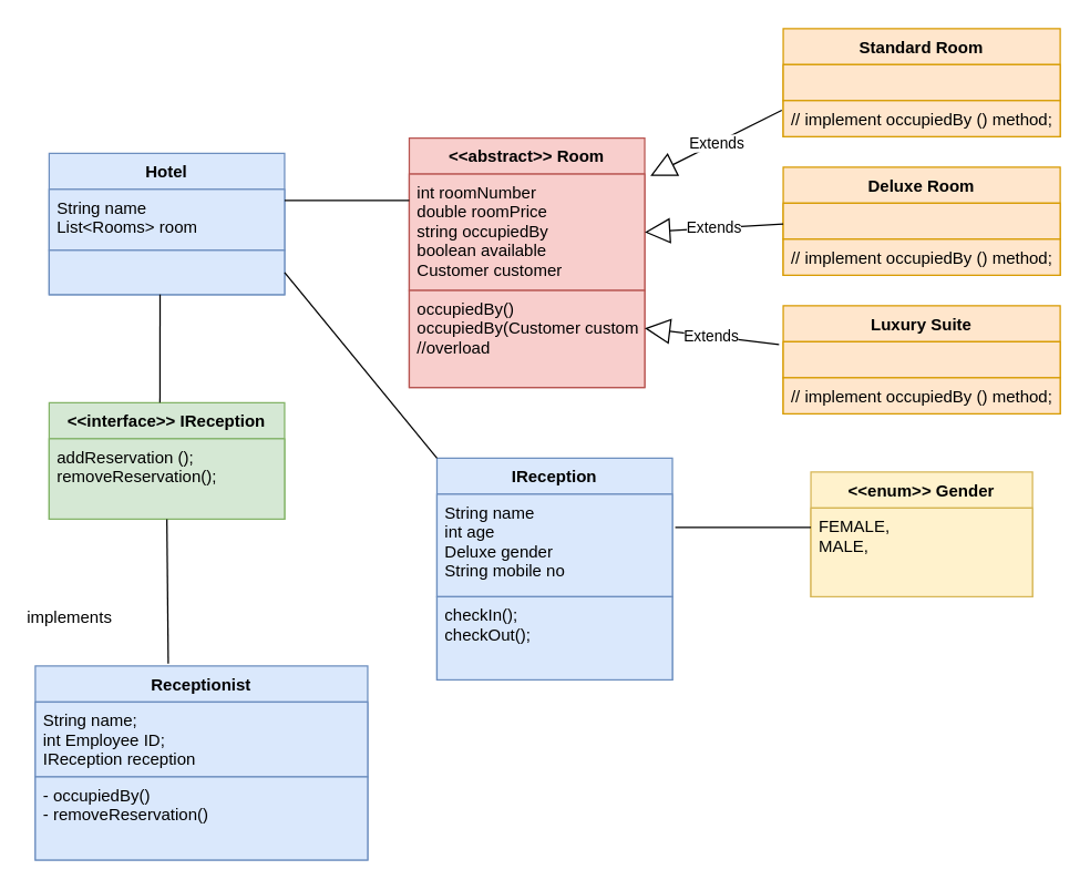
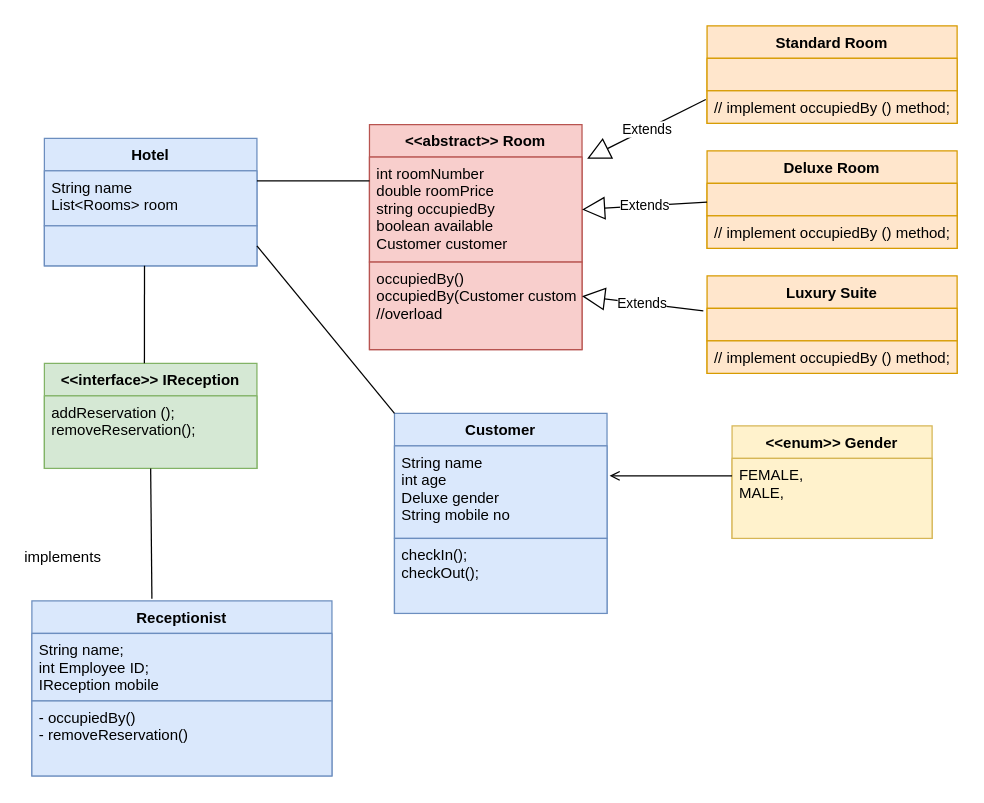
  <mxCell id="0" />
  <mxCell id="1" parent="0" />
  <mxCell id="2" value="&lt;&lt;abstract&gt;&gt; Room" style="swimlane;fontStyle=1;align=center;verticalAlign=top;childLayout=stackLayout;horizontal=1;startSize=26;horizontalStack=0;resizeParent=1;resizeParentMax=0;resizeLast=0;collapsible=1;marginBottom=0;fillColor=#f8cecc;strokeColor=#b85450;" vertex="1" parent="1"><mxGeometry x="295" y="99" width="170" height="180" as="geometry"><mxRectangle x="300" y="239" width="140" height="26" as="alternateBounds" /></mxGeometry></mxCell>
  <mxCell id="3" value="int roomNumber&#10;double roomPrice&#10;string occupiedBy&#10;boolean available&#10;Customer customer" style="text;strokeColor=#b85450;fillColor=#f8cecc;align=left;verticalAlign=top;spacingLeft=4;spacingRight=4;overflow=hidden;rotatable=0;points=[[0,0.5],[1,0.5]];portConstraint=eastwest;" vertex="1" parent="2"><mxGeometry y="26" width="170" height="84" as="geometry" /></mxCell>
  <mxCell id="4" value="occupiedBy()&#10;occupiedBy(Customer customer)&#10;//overload" style="text;strokeColor=#b85450;fillColor=#f8cecc;align=left;verticalAlign=top;spacingLeft=4;spacingRight=4;overflow=hidden;rotatable=0;points=[[0,0.5],[1,0.5]];portConstraint=eastwest;" vertex="1" parent="2"><mxGeometry y="110" width="170" height="70" as="geometry" /></mxCell>
  <mxCell id="5" value="Hotel" style="swimlane;fontStyle=1;align=center;verticalAlign=top;childLayout=stackLayout;horizontal=1;startSize=26;horizontalStack=0;resizeParent=1;resizeParentMax=0;resizeLast=0;collapsible=1;marginBottom=0;fillColor=#dae8fc;strokeColor=#6c8ebf;" vertex="1" parent="1"><mxGeometry x="35" y="110" width="170" height="102" as="geometry" /></mxCell>
  <mxCell id="6" value="String name&#10;List&lt;Rooms&gt; room" style="text;strokeColor=#6c8ebf;fillColor=#dae8fc;align=left;verticalAlign=top;spacingLeft=4;spacingRight=4;overflow=hidden;rotatable=0;points=[[0,0.5],[1,0.5]];portConstraint=eastwest;" vertex="1" parent="5"><mxGeometry y="26" width="170" height="44" as="geometry" /></mxCell>
  <mxCell id="7" value="" style="text;strokeColor=#6c8ebf;fillColor=#dae8fc;align=left;verticalAlign=top;spacingLeft=4;spacingRight=4;overflow=hidden;rotatable=0;points=[[0,0.5],[1,0.5]];portConstraint=eastwest;" vertex="1" parent="5"><mxGeometry y="70" width="170" height="32" as="geometry" /></mxCell>
  <mxCell id="8" value="" style="line;strokeWidth=1;fillColor=none;align=left;verticalAlign=middle;spacingTop=-1;spacingLeft=3;spacingRight=3;rotatable=0;labelPosition=right;points=[];portConstraint=eastwest;" vertex="1" parent="1"><mxGeometry x="205" y="140" width="90" height="8" as="geometry" /></mxCell>
  <mxCell id="9" value="Standard Room" style="swimlane;fontStyle=1;align=center;verticalAlign=top;childLayout=stackLayout;horizontal=1;startSize=26;horizontalStack=0;resizeParent=1;resizeParentMax=0;resizeLast=0;collapsible=1;marginBottom=0;fillColor=#ffe6cc;strokeColor=#d79b00;" vertex="1" parent="1"><mxGeometry x="565" y="20" width="200" height="78" as="geometry" /></mxCell>
  <mxCell id="10" value="" style="text;strokeColor=#d79b00;fillColor=#ffe6cc;align=left;verticalAlign=top;spacingLeft=4;spacingRight=4;overflow=hidden;rotatable=0;points=[[0,0.5],[1,0.5]];portConstraint=eastwest;" vertex="1" parent="9"><mxGeometry y="26" width="200" height="26" as="geometry" /></mxCell>
  <mxCell id="11" value="// implement occupiedBy () method;" style="text;strokeColor=#d79b00;fillColor=#ffe6cc;align=left;verticalAlign=top;spacingLeft=4;spacingRight=4;overflow=hidden;rotatable=0;points=[[0,0.5],[1,0.5]];portConstraint=eastwest;" vertex="1" parent="9"><mxGeometry y="52" width="200" height="26" as="geometry" /></mxCell>
  <mxCell id="12" value="Deluxe Room" style="swimlane;fontStyle=1;align=center;verticalAlign=top;childLayout=stackLayout;horizontal=1;startSize=26;horizontalStack=0;resizeParent=1;resizeParentMax=0;resizeLast=0;collapsible=1;marginBottom=0;fillColor=#ffe6cc;strokeColor=#d79b00;" vertex="1" parent="1"><mxGeometry x="565" y="120" width="200" height="78" as="geometry" /></mxCell>
  <mxCell id="13" value="" style="text;strokeColor=#d79b00;fillColor=#ffe6cc;align=left;verticalAlign=top;spacingLeft=4;spacingRight=4;overflow=hidden;rotatable=0;points=[[0,0.5],[1,0.5]];portConstraint=eastwest;" vertex="1" parent="12"><mxGeometry y="26" width="200" height="26" as="geometry" /></mxCell>
  <mxCell id="14" value="// implement occupiedBy () method;" style="text;strokeColor=#d79b00;fillColor=#ffe6cc;align=left;verticalAlign=top;spacingLeft=4;spacingRight=4;overflow=hidden;rotatable=0;points=[[0,0.5],[1,0.5]];portConstraint=eastwest;" vertex="1" parent="12"><mxGeometry y="52" width="200" height="26" as="geometry" /></mxCell>
  <mxCell id="15" value="Luxury Suite" style="swimlane;fontStyle=1;align=center;verticalAlign=top;childLayout=stackLayout;horizontal=1;startSize=26;horizontalStack=0;resizeParent=1;resizeParentMax=0;resizeLast=0;collapsible=1;marginBottom=0;fillColor=#ffe6cc;strokeColor=#d79b00;" vertex="1" parent="1"><mxGeometry x="565" y="220" width="200" height="78" as="geometry" /></mxCell>
  <mxCell id="16" value="" style="text;strokeColor=#d79b00;fillColor=#ffe6cc;align=left;verticalAlign=top;spacingLeft=4;spacingRight=4;overflow=hidden;rotatable=0;points=[[0,0.5],[1,0.5]];portConstraint=eastwest;" vertex="1" parent="15"><mxGeometry y="26" width="200" height="26" as="geometry" /></mxCell>
  <mxCell id="17" value="// implement occupiedBy () method;" style="text;strokeColor=#d79b00;fillColor=#ffe6cc;align=left;verticalAlign=top;spacingLeft=4;spacingRight=4;overflow=hidden;rotatable=0;points=[[0,0.5],[1,0.5]];portConstraint=eastwest;" vertex="1" parent="15"><mxGeometry y="52" width="200" height="26" as="geometry" /></mxCell>
  <mxCell id="18" value="Extends" style="endArrow=block;endSize=16;endFill=0;html=1;rounded=0;exitX=-0.005;exitY=0.269;exitDx=0;exitDy=0;exitPerimeter=0;entryX=1.024;entryY=0.016;entryDx=0;entryDy=0;entryPerimeter=0;" edge="1" parent="1" source="11" target="3"><mxGeometry width="160" relative="1" as="geometry"><mxPoint x="555" y="120" as="sourcePoint" /><mxPoint x="465" y="120" as="targetPoint" /></mxGeometry></mxCell>
  <mxCell id="19" value="Extends" style="endArrow=block;endSize=16;endFill=0;html=1;rounded=0;entryX=1;entryY=0.5;entryDx=0;entryDy=0;" edge="1" parent="1" target="3"><mxGeometry width="160" relative="1" as="geometry"><mxPoint x="565" y="161" as="sourcePoint" /><mxPoint x="475" y="200" as="targetPoint" /></mxGeometry></mxCell>
  <mxCell id="20" value="Extends" style="endArrow=block;endSize=16;endFill=0;html=1;rounded=0;exitX=-0.015;exitY=0.077;exitDx=0;exitDy=0;exitPerimeter=0;entryX=1;entryY=0.389;entryDx=0;entryDy=0;entryPerimeter=0;" edge="1" parent="1" source="16" target="4"><mxGeometry width="160" relative="1" as="geometry"><mxPoint x="465" y="306" as="sourcePoint" /><mxPoint x="465" y="248.5" as="targetPoint" /></mxGeometry></mxCell>
  <mxCell id="21" value="&lt;&lt;enum&gt;&gt; Gender" style="swimlane;fontStyle=1;align=center;verticalAlign=top;childLayout=stackLayout;horizontal=1;startSize=26;horizontalStack=0;resizeParent=1;resizeParentMax=0;resizeLast=0;collapsible=1;marginBottom=0;fillColor=#fff2cc;strokeColor=#d6b656;" vertex="1" parent="1"><mxGeometry x="585" y="340" width="160" height="90" as="geometry" /></mxCell>
  <mxCell id="22" value="FEMALE,&#10;MALE," style="text;strokeColor=#d6b656;fillColor=#fff2cc;align=left;verticalAlign=top;spacingLeft=4;spacingRight=4;overflow=hidden;rotatable=0;points=[[0,0.5],[1,0.5]];portConstraint=eastwest;" vertex="1" parent="21"><mxGeometry y="26" width="160" height="64" as="geometry" /></mxCell>
  <mxCell id="23" value="&lt;&lt;interface&gt;&gt; IReception" style="swimlane;fontStyle=1;align=center;verticalAlign=top;childLayout=stackLayout;horizontal=1;startSize=26;horizontalStack=0;resizeParent=1;resizeParentMax=0;resizeLast=0;collapsible=1;marginBottom=0;fillColor=#d5e8d4;strokeColor=#82b366;" vertex="1" parent="1"><mxGeometry x="35" y="290" width="170" height="84" as="geometry" /></mxCell>
  <mxCell id="24" value="addReservation ();&#10;removeReservation();" style="text;strokeColor=#82b366;fillColor=#d5e8d4;align=left;verticalAlign=top;spacingLeft=4;spacingRight=4;overflow=hidden;rotatable=0;points=[[0,0.5],[1,0.5]];portConstraint=eastwest;" vertex="1" parent="23"><mxGeometry y="26" width="170" height="58" as="geometry" /></mxCell>
  <mxCell id="25" value="" style="endArrow=none;html=1;rounded=0;entryX=0.471;entryY=1;entryDx=0;entryDy=0;entryPerimeter=0;" edge="1" parent="1" target="7"><mxGeometry width="50" height="50" relative="1" as="geometry"><mxPoint x="115" y="290" as="sourcePoint" /><mxPoint x="135" y="280" as="targetPoint" /></mxGeometry></mxCell>
- <mxCell id="26" value="IReception" style="swimlane;fontStyle=1;align=center;verticalAlign=top;childLayout=stackLayout;horizontal=1;startSize=26;horizontalStack=0;resizeParent=1;resizeParentMax=0;resizeLast=0;collapsible=1;marginBottom=0;fillColor=#dae8fc;strokeColor=#6c8ebf;" vertex="1" parent="1"><mxGeometry x="315" y="330" width="170" height="160" as="geometry" /></mxCell>
+ <mxCell id="26" value="Customer" style="swimlane;fontStyle=1;align=center;verticalAlign=top;childLayout=stackLayout;horizontal=1;startSize=26;horizontalStack=0;resizeParent=1;resizeParentMax=0;resizeLast=0;collapsible=1;marginBottom=0;fillColor=#dae8fc;strokeColor=#6c8ebf;" vertex="1" parent="1"><mxGeometry x="315" y="330" width="170" height="160" as="geometry" /></mxCell>
  <mxCell id="27" value="String name&#10;int age&#10;Deluxe gender&#10;String mobile no" style="text;strokeColor=#6c8ebf;fillColor=#dae8fc;align=left;verticalAlign=top;spacingLeft=4;spacingRight=4;overflow=hidden;rotatable=0;points=[[0,0.5],[1,0.5]];portConstraint=eastwest;" vertex="1" parent="26"><mxGeometry y="26" width="170" height="74" as="geometry" /></mxCell>
  <mxCell id="28" value="checkIn();&#10;checkOut();" style="text;strokeColor=#6c8ebf;fillColor=#dae8fc;align=left;verticalAlign=top;spacingLeft=4;spacingRight=4;overflow=hidden;rotatable=0;points=[[0,0.5],[1,0.5]];portConstraint=eastwest;" vertex="1" parent="26"><mxGeometry y="100" width="170" height="60" as="geometry" /></mxCell>
  <mxCell id="29" value="" style="endArrow=none;html=1;rounded=0;entryX=1;entryY=0.5;entryDx=0;entryDy=0;" edge="1" parent="1" target="7"><mxGeometry width="50" height="50" relative="1" as="geometry"><mxPoint x="315" y="330" as="sourcePoint" /><mxPoint x="175" y="220" as="targetPoint" /></mxGeometry></mxCell>
  <mxCell id="30" value="Receptionist" style="swimlane;fontStyle=1;align=center;verticalAlign=top;childLayout=stackLayout;horizontal=1;startSize=26;horizontalStack=0;resizeParent=1;resizeParentMax=0;resizeLast=0;collapsible=1;marginBottom=0;fillColor=#dae8fc;strokeColor=#6c8ebf;" vertex="1" parent="1"><mxGeometry x="25" y="480" width="240" height="140" as="geometry" /></mxCell>
- <mxCell id="31" value="String name;&#10;int Employee ID;&#10;IReception reception" style="text;strokeColor=#6c8ebf;fillColor=#dae8fc;align=left;verticalAlign=top;spacingLeft=4;spacingRight=4;overflow=hidden;rotatable=0;points=[[0,0.5],[1,0.5]];portConstraint=eastwest;" vertex="1" parent="30"><mxGeometry y="26" width="240" height="54" as="geometry" /></mxCell>
+ <mxCell id="31" value="String name;&#10;int Employee ID;&#10;IReception mobile" style="text;strokeColor=#6c8ebf;fillColor=#dae8fc;align=left;verticalAlign=top;spacingLeft=4;spacingRight=4;overflow=hidden;rotatable=0;points=[[0,0.5],[1,0.5]];portConstraint=eastwest;" vertex="1" parent="30"><mxGeometry y="26" width="240" height="54" as="geometry" /></mxCell>
  <mxCell id="32" value="- occupiedBy()&#10;- removeReservation()" style="text;strokeColor=#6c8ebf;fillColor=#dae8fc;align=left;verticalAlign=top;spacingLeft=4;spacingRight=4;overflow=hidden;rotatable=0;points=[[0,0.5],[1,0.5]];portConstraint=eastwest;" vertex="1" parent="30"><mxGeometry y="80" width="240" height="60" as="geometry" /></mxCell>
  <mxCell id="33" value="" style="endArrow=none;html=1;rounded=0;entryX=0.5;entryY=1;entryDx=0;entryDy=0;exitX=0.4;exitY=-0.012;exitDx=0;exitDy=0;exitPerimeter=0;" edge="1" parent="1" source="30" target="23"><mxGeometry width="50" height="50" relative="1" as="geometry"><mxPoint x="120" y="480" as="sourcePoint" /><mxPoint x="119.57" y="406" as="targetPoint" /></mxGeometry></mxCell>
  <mxCell id="34" value="implements" style="text;html=1;strokeColor=none;fillColor=none;align=center;verticalAlign=middle;whiteSpace=wrap;rounded=0;" vertex="1" parent="1"><mxGeometry x="20" y="430" width="60" height="30" as="geometry" /></mxCell>
- <mxCell id="35" value="" style="endArrow=none;html=1;rounded=0;entryX=1.012;entryY=0.324;entryDx=0;entryDy=0;entryPerimeter=0;exitX=0;exitY=0.219;exitDx=0;exitDy=0;exitPerimeter=0;" edge="1" parent="1" source="22" target="27"><mxGeometry width="50" height="50" relative="1" as="geometry"><mxPoint x="486.43" y="444.32" as="sourcePoint" /><mxPoint x="485" y="372" as="targetPoint" /></mxGeometry></mxCell>
+ <mxCell id="35" value="" style="endArrow=open;html=1;rounded=0;entryX=1.012;entryY=0.324;entryDx=0;entryDy=0;entryPerimeter=0;exitX=0;exitY=0.219;exitDx=0;exitDy=0;exitPerimeter=0;" edge="1" parent="1" source="22" target="27"><mxGeometry width="50" height="50" relative="1" as="geometry"><mxPoint x="486.43" y="444.32" as="sourcePoint" /><mxPoint x="485" y="372" as="targetPoint" /></mxGeometry></mxCell>
